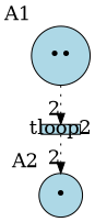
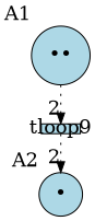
  digraph {
    fontname="DejaVu Serif"
    node [fillcolor=lightblue fontname="DejaVu Serif" fontsize=18 shape=circle style=filled]
    edge [fontname="DejaVu Serif" fontsize=18 style=dotted xlabel=2]
    n1 [label="••" xlabel=A1]
-   tloop2 [fixedsize=true height=0.12 shape=rect width=0.5]
+   tloop2 [fixedsize=true height=0.12 shape=rect width=0.5 label=tloop9]
    n3 [label="•" xlabel=A2]
    n1 -> tloop2
    tloop2 -> n3
  }
